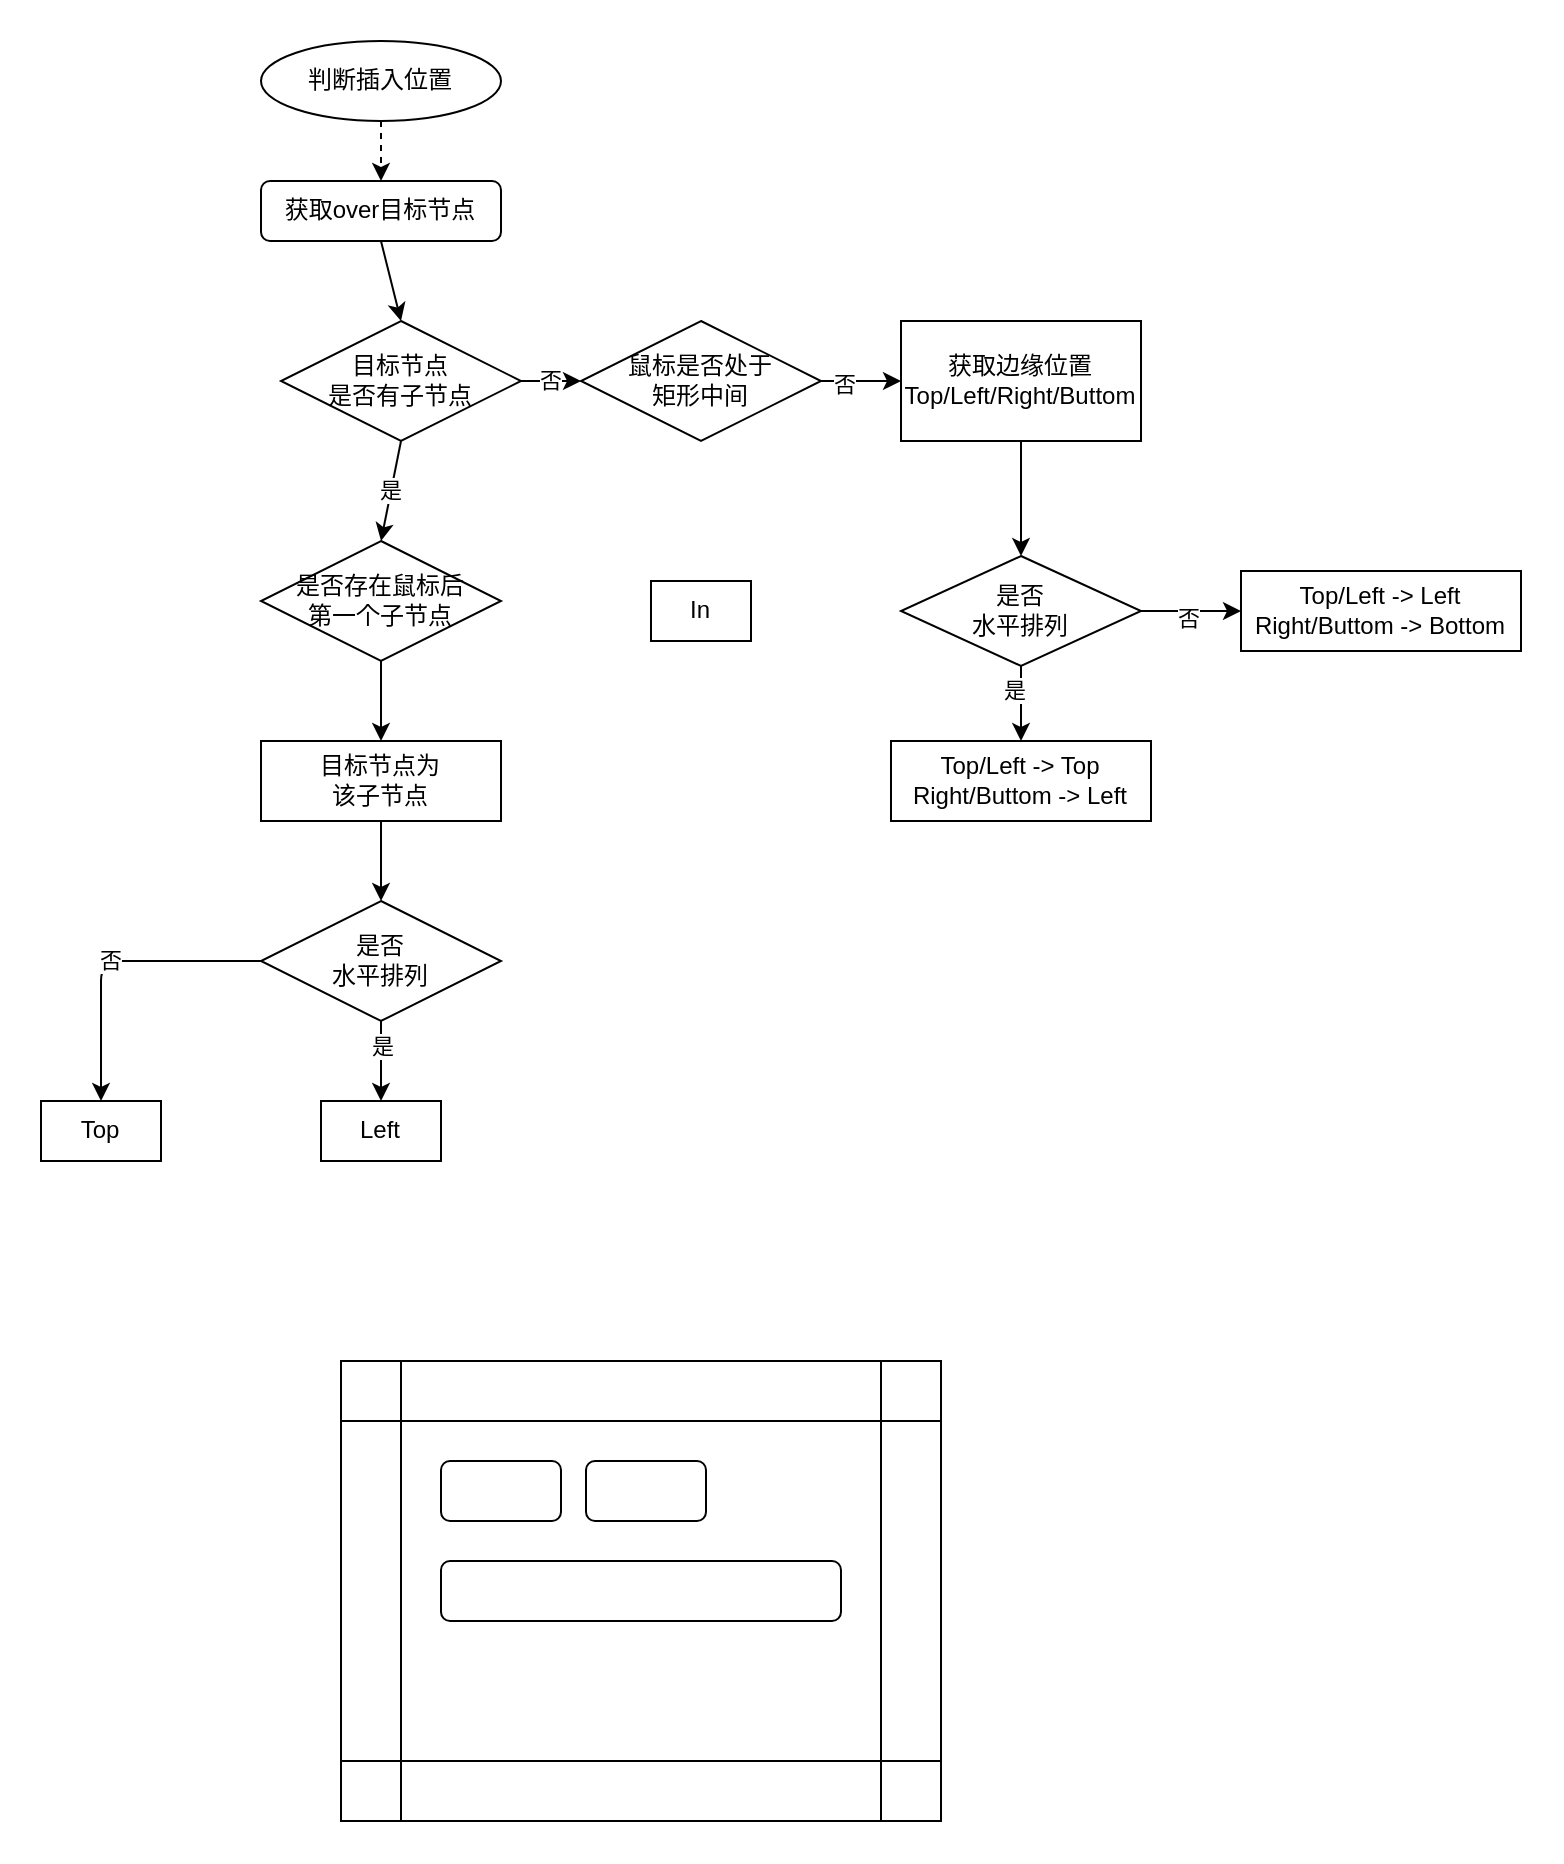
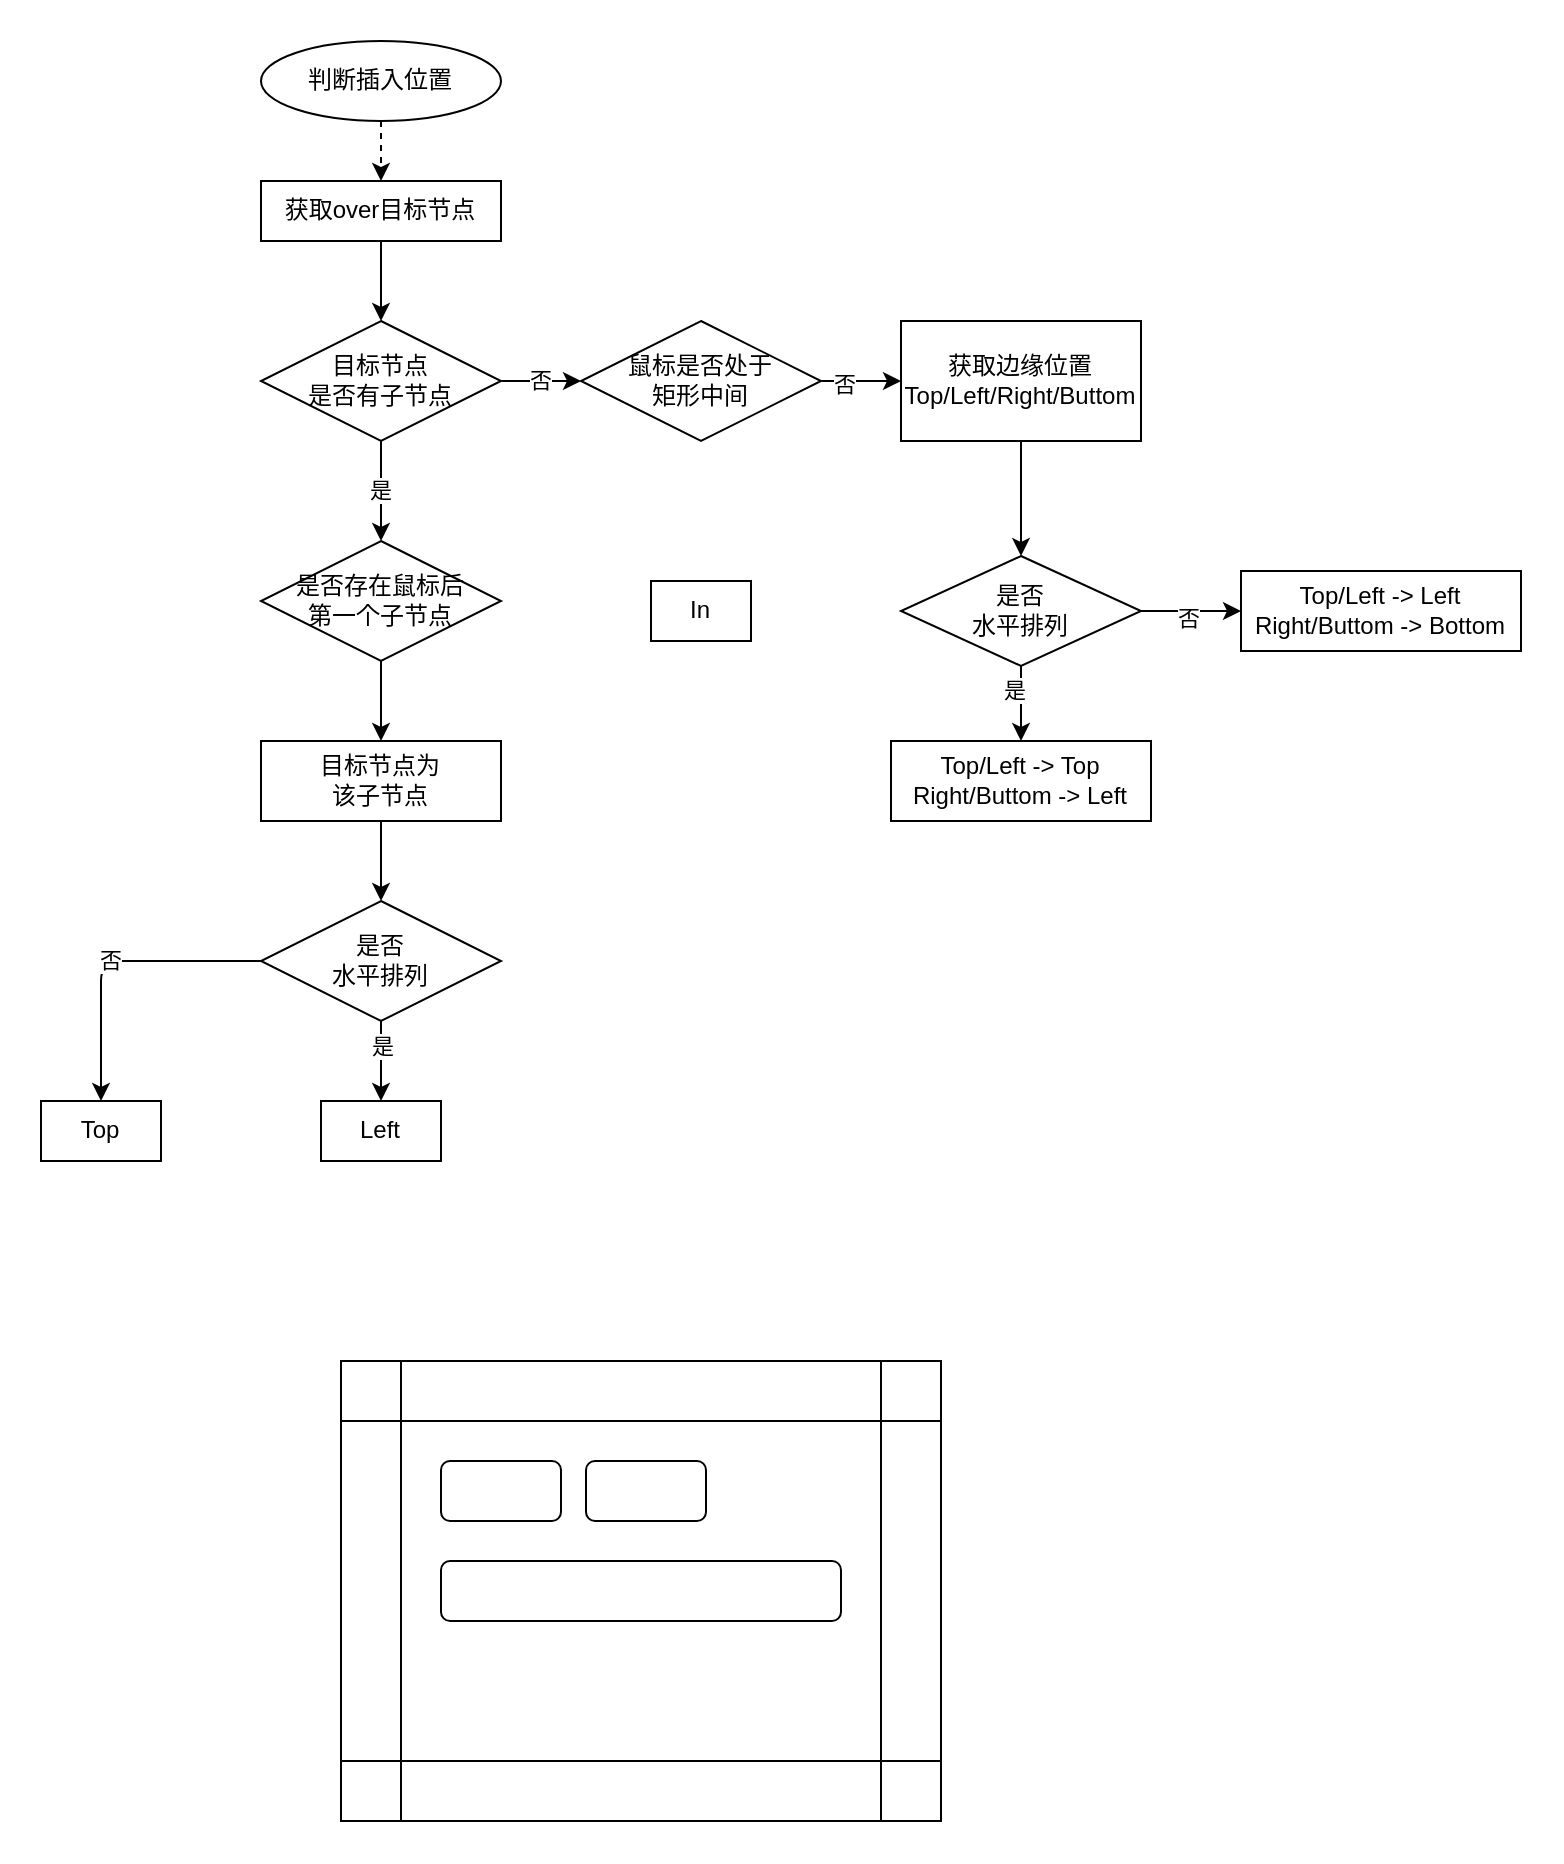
  <mxCell id="0" />
  <mxCell id="1" parent="0" />
  <mxCell id="2" style="edgeStyle=none;html=1;exitX=0.5;exitY=1;exitDx=0;exitDy=0;dashed=1;" edge="1" parent="1" source="3" target="5"><mxGeometry relative="1" as="geometry" /></mxCell>
  <mxCell id="3" value="判断插入位置" style="ellipse;whiteSpace=wrap;html=1;" vertex="1" parent="1"><mxGeometry x="130" y="20" width="120" height="40" as="geometry" /></mxCell>
  <mxCell id="4" style="edgeStyle=none;html=1;exitX=0.5;exitY=1;exitDx=0;exitDy=0;entryX=0.5;entryY=0;entryDx=0;entryDy=0;" edge="1" parent="1" source="5" target="8"><mxGeometry relative="1" as="geometry" /></mxCell>
- <mxCell id="5" value="获取over目标节点" style="whiteSpace=wrap;html=1;rounded=1;" vertex="1" parent="1"><mxGeometry x="130" y="90" width="120" height="30" as="geometry" /></mxCell>
+ <mxCell id="5" value="获取over目标节点" style="rounded=0;whiteSpace=wrap;html=1;" vertex="1" parent="1"><mxGeometry x="130" y="90" width="120" height="30" as="geometry" /></mxCell>
  <mxCell id="6" value="是" style="edgeStyle=none;html=1;exitX=0.5;exitY=1;exitDx=0;exitDy=0;entryX=0.5;entryY=0;entryDx=0;entryDy=0;" edge="1" parent="1" source="8" target="14"><mxGeometry relative="1" as="geometry"><mxPoint x="190" y="260" as="targetPoint" /></mxGeometry></mxCell>
  <mxCell id="7" value="否" style="edgeStyle=none;html=1;exitX=1;exitY=0.5;exitDx=0;exitDy=0;entryX=0;entryY=0.5;entryDx=0;entryDy=0;" edge="1" parent="1" source="8"><mxGeometry relative="1" as="geometry"><mxPoint x="290" y="190" as="targetPoint" /></mxGeometry></mxCell>
- <mxCell id="8" value="目标节点&lt;br&gt;是否有子节点" style="rhombus;whiteSpace=wrap;html=1;" vertex="1" parent="1"><mxGeometry x="140" y="160" width="120" height="60" as="geometry" /></mxCell>
+ <mxCell id="8" value="目标节点&lt;br&gt;是否有子节点" style="rhombus;whiteSpace=wrap;html=1;" vertex="1" parent="1"><mxGeometry x="130" y="160" width="120" height="60" as="geometry" /></mxCell>
  <mxCell id="9" style="edgeStyle=none;html=1;exitX=1;exitY=0.5;exitDx=0;exitDy=0;entryX=0;entryY=0.5;entryDx=0;entryDy=0;" edge="1" parent="1" source="11" target="24"><mxGeometry relative="1" as="geometry"><mxPoint x="460" y="190" as="targetPoint" /></mxGeometry></mxCell>
  <mxCell id="10" value="否" style="edgeLabel;html=1;align=center;verticalAlign=middle;resizable=0;points=[];" vertex="1" connectable="0" parent="9"><mxGeometry x="-0.44" relative="1" as="geometry"><mxPoint y="1" as="offset" /></mxGeometry></mxCell>
  <mxCell id="11" value="鼠标是否处于&lt;br&gt;矩形中间" style="rhombus;whiteSpace=wrap;html=1;" vertex="1" parent="1"><mxGeometry x="290" y="160" width="120" height="60" as="geometry" /></mxCell>
  <mxCell id="12" value="In" style="rounded=0;whiteSpace=wrap;html=1;" vertex="1" parent="1"><mxGeometry x="325" y="290" width="50" height="30" as="geometry" /></mxCell>
  <mxCell id="13" style="edgeStyle=none;html=1;exitX=0.5;exitY=1;exitDx=0;exitDy=0;entryX=0.5;entryY=0;entryDx=0;entryDy=0;" edge="1" parent="1" source="14" target="16"><mxGeometry relative="1" as="geometry" /></mxCell>
  <mxCell id="14" value="是否存在鼠标后&lt;br&gt;第一个子节点" style="rhombus;whiteSpace=wrap;html=1;" vertex="1" parent="1"><mxGeometry x="130" y="270" width="120" height="60" as="geometry" /></mxCell>
  <mxCell id="15" style="edgeStyle=none;html=1;exitX=0.5;exitY=1;exitDx=0;exitDy=0;entryX=0.5;entryY=0;entryDx=0;entryDy=0;" edge="1" parent="1" source="16" target="20"><mxGeometry relative="1" as="geometry" /></mxCell>
  <mxCell id="16" value="目标节点为&lt;br&gt;该子节点" style="rounded=0;whiteSpace=wrap;html=1;" vertex="1" parent="1"><mxGeometry x="130" y="370" width="120" height="40" as="geometry" /></mxCell>
  <mxCell id="17" style="edgeStyle=none;html=1;exitX=0.5;exitY=1;exitDx=0;exitDy=0;entryX=0.5;entryY=0;entryDx=0;entryDy=0;" edge="1" parent="1" source="20" target="21"><mxGeometry relative="1" as="geometry" /></mxCell>
  <mxCell id="18" value="是" style="edgeLabel;html=1;align=center;verticalAlign=middle;resizable=0;points=[];" vertex="1" connectable="0" parent="17"><mxGeometry x="-0.425" relative="1" as="geometry"><mxPoint as="offset" /></mxGeometry></mxCell>
  <mxCell id="19" value="否" style="edgeStyle=none;html=1;exitX=0;exitY=0.5;exitDx=0;exitDy=0;entryX=0.5;entryY=0;entryDx=0;entryDy=0;" edge="1" parent="1" source="20" target="22"><mxGeometry relative="1" as="geometry"><Array as="points"><mxPoint x="50" y="480" /></Array></mxGeometry></mxCell>
  <mxCell id="20" value="是否&lt;br&gt;水平排列" style="rhombus;whiteSpace=wrap;html=1;" vertex="1" parent="1"><mxGeometry x="130" y="450" width="120" height="60" as="geometry" /></mxCell>
  <mxCell id="21" value="Left" style="rounded=0;whiteSpace=wrap;html=1;" vertex="1" parent="1"><mxGeometry x="160" y="550" width="60" height="30" as="geometry" /></mxCell>
  <mxCell id="22" value="Top" style="rounded=0;whiteSpace=wrap;html=1;" vertex="1" parent="1"><mxGeometry x="20" y="550" width="60" height="30" as="geometry" /></mxCell>
  <mxCell id="23" style="edgeStyle=none;html=1;exitX=0.5;exitY=1;exitDx=0;exitDy=0;entryX=0.5;entryY=0;entryDx=0;entryDy=0;" edge="1" parent="1" source="24" target="29"><mxGeometry relative="1" as="geometry" /></mxCell>
  <mxCell id="24" value="获取边缘位置&lt;br&gt;Top/Left/Right/Buttom" style="rounded=0;whiteSpace=wrap;html=1;" vertex="1" parent="1"><mxGeometry x="450" y="160" width="120" height="60" as="geometry" /></mxCell>
  <mxCell id="25" style="edgeStyle=none;html=1;exitX=0.5;exitY=1;exitDx=0;exitDy=0;entryX=0.5;entryY=0;entryDx=0;entryDy=0;" edge="1" parent="1" source="29" target="30"><mxGeometry relative="1" as="geometry" /></mxCell>
  <mxCell id="26" value="是" style="edgeLabel;html=1;align=center;verticalAlign=middle;resizable=0;points=[];" vertex="1" connectable="0" parent="25"><mxGeometry x="-0.387" y="-4" relative="1" as="geometry"><mxPoint y="1" as="offset" /></mxGeometry></mxCell>
  <mxCell id="27" style="edgeStyle=none;html=1;exitX=1;exitY=0.5;exitDx=0;exitDy=0;entryX=0;entryY=0.5;entryDx=0;entryDy=0;" edge="1" parent="1" source="29" target="31"><mxGeometry relative="1" as="geometry" /></mxCell>
  <mxCell id="28" value="否" style="edgeLabel;html=1;align=center;verticalAlign=middle;resizable=0;points=[];" vertex="1" connectable="0" parent="27"><mxGeometry x="-0.08" y="-3" relative="1" as="geometry"><mxPoint as="offset" /></mxGeometry></mxCell>
  <mxCell id="29" value="是否&lt;br&gt;水平排列" style="rhombus;whiteSpace=wrap;html=1;" vertex="1" parent="1"><mxGeometry x="450" y="277.5" width="120" height="55" as="geometry" /></mxCell>
  <mxCell id="30" value="Top/Left -&amp;gt; Top&lt;br&gt;Right/Buttom -&amp;gt; Left" style="rounded=0;whiteSpace=wrap;html=1;" vertex="1" parent="1"><mxGeometry x="445" y="370" width="130" height="40" as="geometry" /></mxCell>
  <mxCell id="31" value="Top/Left -&amp;gt; Left&lt;br&gt;Right/Buttom -&amp;gt; Bottom" style="rounded=0;whiteSpace=wrap;html=1;" vertex="1" parent="1"><mxGeometry x="620" y="285" width="140" height="40" as="geometry" /></mxCell>
  <mxCell id="32" value="" style="rounded=0;whiteSpace=wrap;html=1;" vertex="1" parent="1"><mxGeometry x="170" y="680" width="300" height="230" as="geometry" /></mxCell>
  <mxCell id="33" value="" style="rounded=0;whiteSpace=wrap;html=1;" vertex="1" parent="1"><mxGeometry x="200" y="710" width="240" height="170" as="geometry" /></mxCell>
  <mxCell id="34" value="" style="rounded=1;whiteSpace=wrap;html=1;" vertex="1" parent="1"><mxGeometry x="220" y="730" width="60" height="30" as="geometry" /></mxCell>
  <mxCell id="35" value="" style="rounded=1;whiteSpace=wrap;html=1;" vertex="1" parent="1"><mxGeometry x="292.5" y="730" width="60" height="30" as="geometry" /></mxCell>
  <mxCell id="36" value="" style="rounded=1;whiteSpace=wrap;html=1;" vertex="1" parent="1"><mxGeometry x="220" y="780" width="200" height="30" as="geometry" /></mxCell>
  <mxCell id="37" value="" style="rounded=0;whiteSpace=wrap;html=1;" vertex="1" parent="1"><mxGeometry x="170" y="680" width="30" height="30" as="geometry" /></mxCell>
  <mxCell id="38" value="" style="rounded=0;whiteSpace=wrap;html=1;" vertex="1" parent="1"><mxGeometry x="170" y="880" width="30" height="30" as="geometry" /></mxCell>
  <mxCell id="39" value="" style="rounded=0;whiteSpace=wrap;html=1;" vertex="1" parent="1"><mxGeometry x="440" y="880" width="30" height="30" as="geometry" /></mxCell>
  <mxCell id="40" value="" style="rounded=0;whiteSpace=wrap;html=1;" vertex="1" parent="1"><mxGeometry x="440" y="680" width="30" height="30" as="geometry" /></mxCell>
